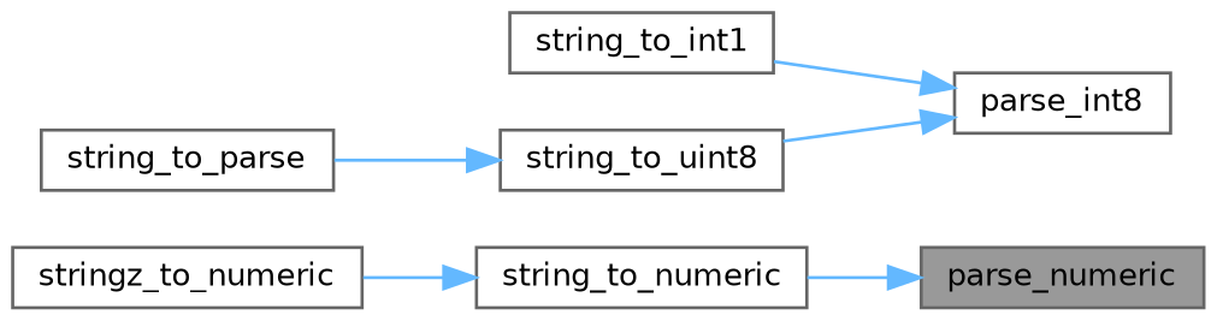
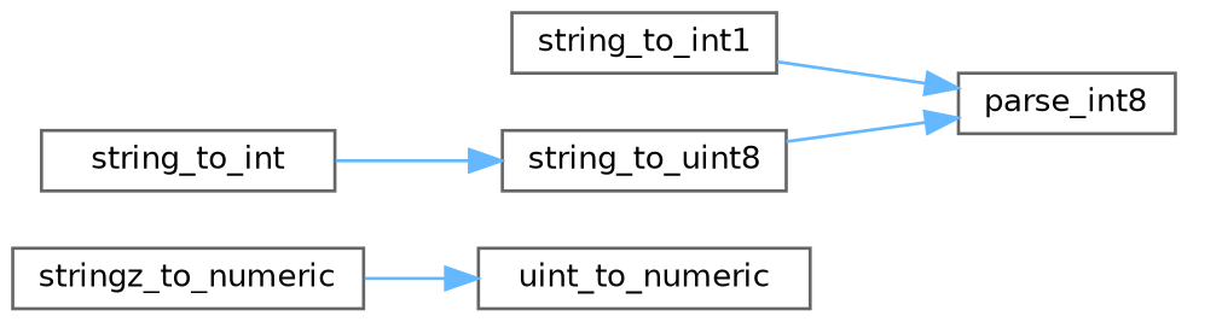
  digraph {
    rankdir=RL
    node [color=grey40 fillcolor=white fontname=Helvetica fontsize=10 shape=box style=filled]
    edge [color=steelblue1 dir=back fontname=Helvetica fontsize=10 labelfontname=Helvetica labelfontsize=10 style=solid]
-   n1 [color=gray40 fillcolor=grey60 fontcolor=black height=0.2 label=parse_numeric width=0.4]
-   n2 [height=0.2 label=string_to_numeric width=0.4]
+   n2 [height=0.2 label=uint_to_numeric width=0.4]
    n3 [height=0.2 label=parse_int8 width=0.4]
    n4 [height=0.2 label=string_to_int1 width=0.4]
    n5 [height=0.2 label=string_to_uint8 width=0.4]
-   n6 [height=0.2 label=string_to_parse width=0.4]
+   n6 [height=0.2 label=string_to_int width=0.4]
    n7 [height=0.2 label=stringz_to_numeric width=0.4]
-   n1 -> n2
    n2 -> n7
    n3 -> n4
    n3 -> n5
    n5 -> n6
  }
